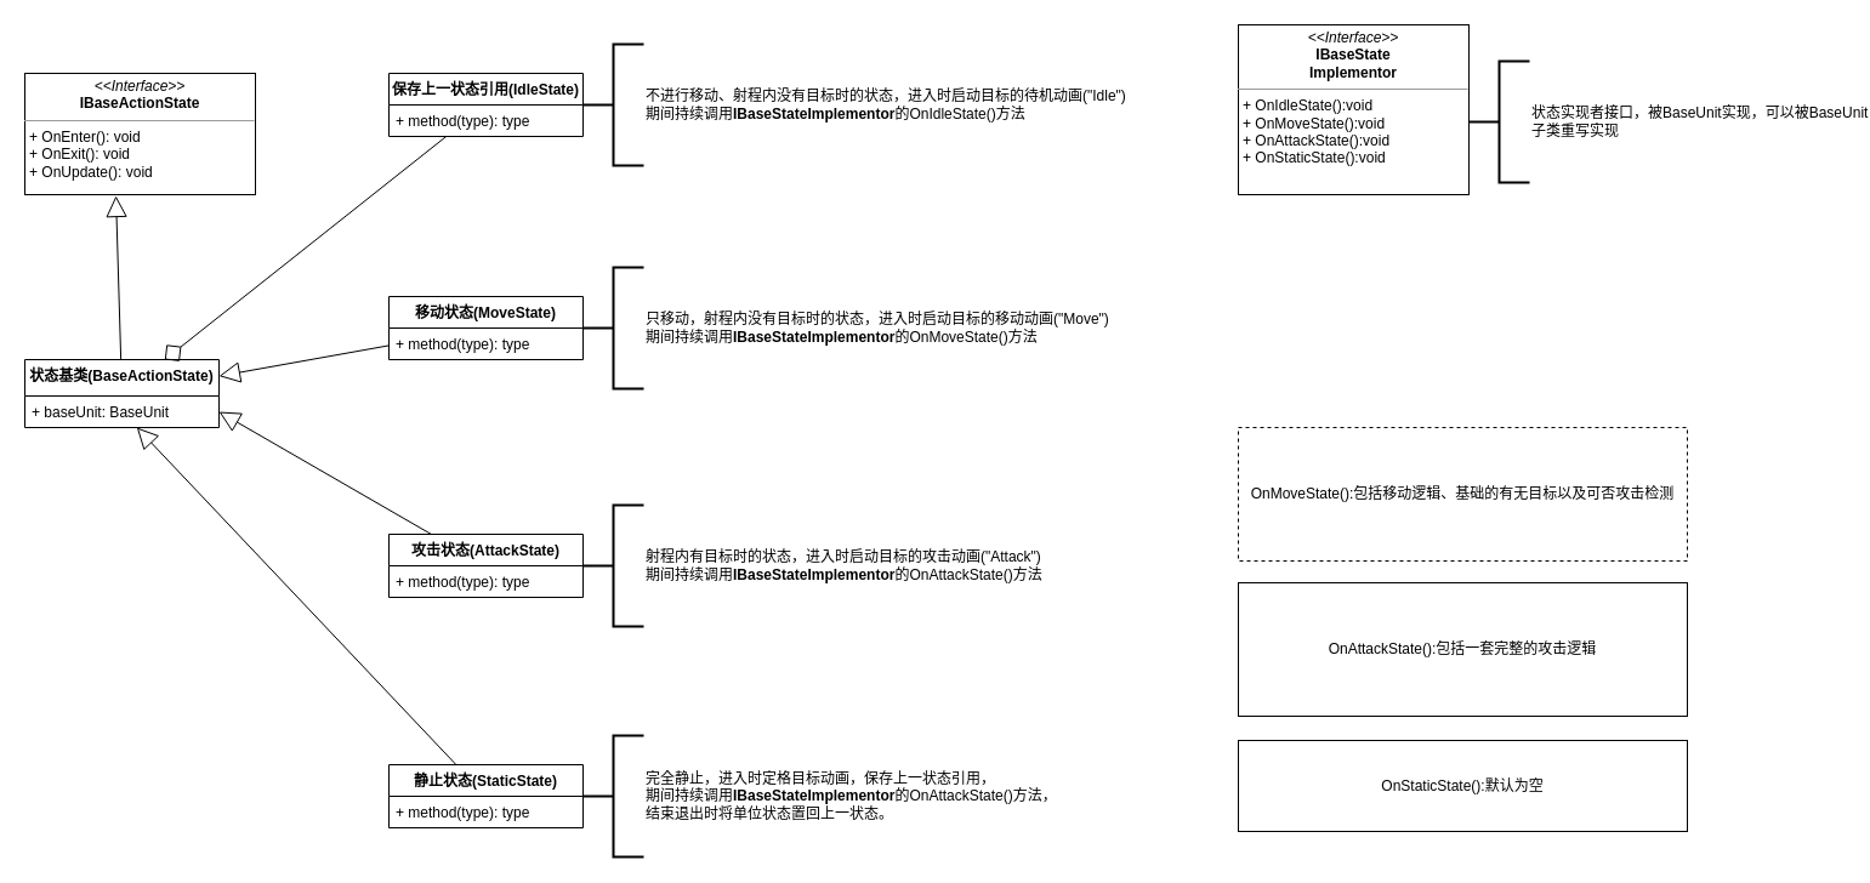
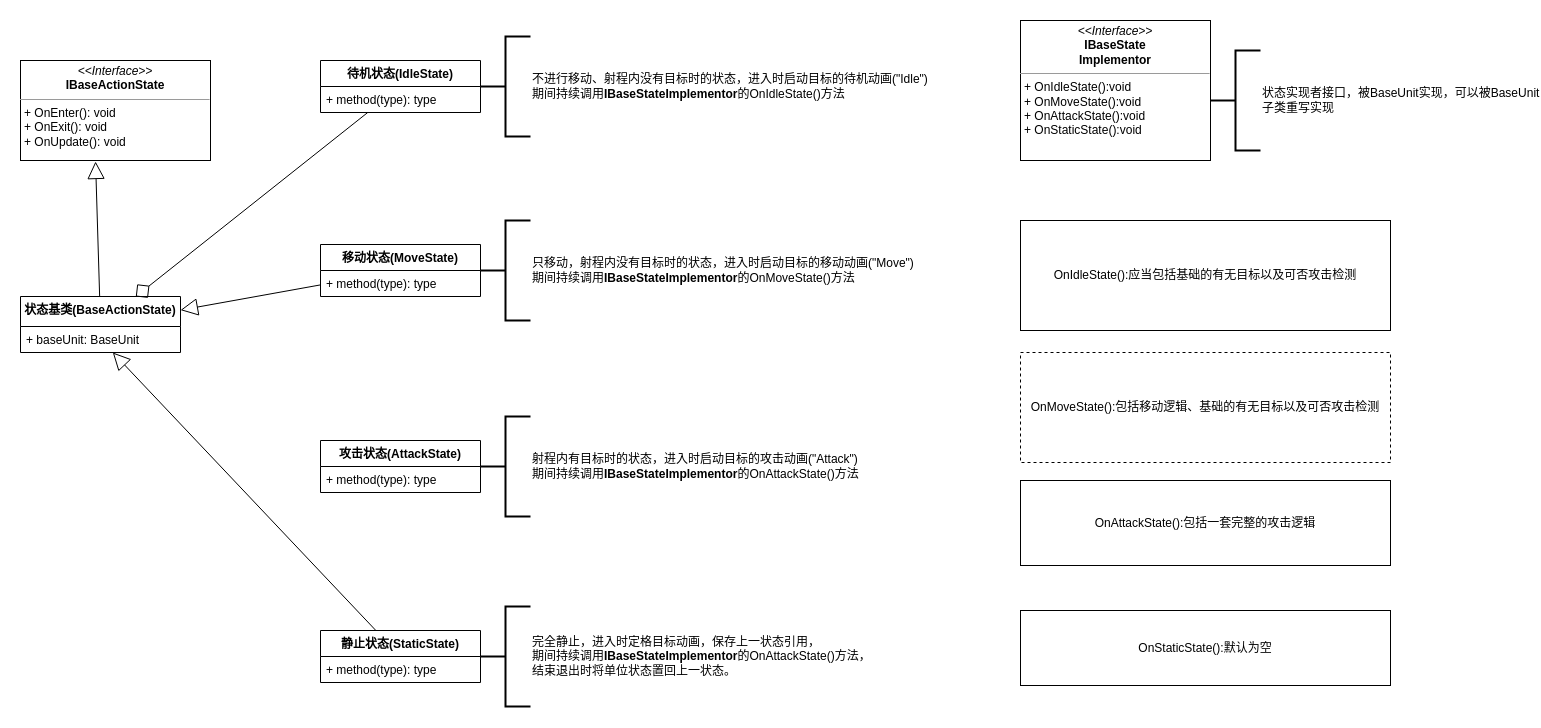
  <mxCell id="0" />
  <mxCell id="1" parent="0" />
  <mxCell id="2" style="rounded=0;orthogonalLoop=1;jettySize=auto;html=1;entryX=0.395;entryY=1.01;entryDx=0;entryDy=0;entryPerimeter=0;endArrow=block;endFill=0;endSize=15;startSize=15;" edge="1" parent="1" source="3" target="5"><mxGeometry relative="1" as="geometry" /></mxCell>
  <mxCell id="3" value="状态基类(BaseActionState)" style="swimlane;fontStyle=1;align=center;verticalAlign=top;childLayout=stackLayout;horizontal=1;startSize=30;horizontalStack=0;resizeParent=1;resizeParentMax=0;resizeLast=0;collapsible=1;marginBottom=0;" vertex="1" parent="1"><mxGeometry x="20" y="296" width="160" height="56" as="geometry" /></mxCell>
  <mxCell id="4" value="+ baseUnit: BaseUnit" style="text;strokeColor=none;fillColor=none;align=left;verticalAlign=top;spacingLeft=4;spacingRight=4;overflow=hidden;rotatable=0;points=[[0,0.5],[1,0.5]];portConstraint=eastwest;" vertex="1" parent="3"><mxGeometry y="30" width="160" height="26" as="geometry" /></mxCell>
  <mxCell id="5" value="&lt;p style=&quot;margin: 0px ; margin-top: 4px ; text-align: center&quot;&gt;&lt;i&gt;&amp;lt;&amp;lt;Interface&amp;gt;&amp;gt;&lt;/i&gt;&lt;br&gt;&lt;b&gt;IBaseActionState&lt;/b&gt;&lt;/p&gt;&lt;hr size=&quot;1&quot;&gt;&lt;p style=&quot;margin: 0px ; margin-left: 4px&quot;&gt;+ OnEnter(): void&lt;br&gt;+ OnExit(): void&lt;/p&gt;&lt;p style=&quot;margin: 0px ; margin-left: 4px&quot;&gt;+ OnUpdate(): void&lt;/p&gt;" style="verticalAlign=top;align=left;overflow=fill;fontSize=12;fontFamily=Helvetica;html=1;" vertex="1" parent="1"><mxGeometry x="20" y="60" width="190" height="100" as="geometry" /></mxCell>
  <mxCell id="6" style="edgeStyle=none;rounded=0;orthogonalLoop=1;jettySize=auto;html=1;endArrow=block;endFill=0;startSize=15;endSize=15;" edge="1" parent="1" source="7" target="3"><mxGeometry relative="1" as="geometry" /></mxCell>
  <mxCell id="7" value="移动状态(MoveState)" style="swimlane;fontStyle=1;align=center;verticalAlign=top;childLayout=stackLayout;horizontal=1;startSize=26;horizontalStack=0;resizeParent=1;resizeParentMax=0;resizeLast=0;collapsible=1;marginBottom=0;" vertex="1" parent="1"><mxGeometry x="320" y="244" width="160" height="52" as="geometry" /></mxCell>
  <mxCell id="8" value="+ method(type): type" style="text;strokeColor=none;fillColor=none;align=left;verticalAlign=top;spacingLeft=4;spacingRight=4;overflow=hidden;rotatable=0;points=[[0,0.5],[1,0.5]];portConstraint=eastwest;" vertex="1" parent="7"><mxGeometry y="26" width="160" height="26" as="geometry" /></mxCell>
- <mxCell id="9" style="edgeStyle=none;rounded=0;orthogonalLoop=1;jettySize=auto;html=1;entryX=1;entryY=0.5;entryDx=0;entryDy=0;endArrow=block;endFill=0;startSize=15;endSize=15;" edge="1" parent="1" source="10" target="4"><mxGeometry relative="1" as="geometry" /></mxCell>
  <mxCell id="10" value="攻击状态(AttackState)" style="swimlane;fontStyle=1;align=center;verticalAlign=top;childLayout=stackLayout;horizontal=1;startSize=26;horizontalStack=0;resizeParent=1;resizeParentMax=0;resizeLast=0;collapsible=1;marginBottom=0;" vertex="1" parent="1"><mxGeometry x="320" y="440" width="160" height="52" as="geometry" /></mxCell>
  <mxCell id="11" value="+ method(type): type" style="text;strokeColor=none;fillColor=none;align=left;verticalAlign=top;spacingLeft=4;spacingRight=4;overflow=hidden;rotatable=0;points=[[0,0.5],[1,0.5]];portConstraint=eastwest;" vertex="1" parent="10"><mxGeometry y="26" width="160" height="26" as="geometry" /></mxCell>
  <mxCell id="12" style="edgeStyle=none;rounded=0;orthogonalLoop=1;jettySize=auto;html=1;endArrow=diamond;endFill=0;startSize=15;endSize=15;" edge="1" parent="1" source="13" target="3"><mxGeometry relative="1" as="geometry" /></mxCell>
- <mxCell id="13" value="保存上一状态引用(IdleState)" style="swimlane;fontStyle=1;align=center;verticalAlign=top;childLayout=stackLayout;horizontal=1;startSize=26;horizontalStack=0;resizeParent=1;resizeParentMax=0;resizeLast=0;collapsible=1;marginBottom=0;" vertex="1" parent="1"><mxGeometry x="320" y="60" width="160" height="52" as="geometry" /></mxCell>
+ <mxCell id="13" value="待机状态(IdleState)" style="swimlane;fontStyle=1;align=center;verticalAlign=top;childLayout=stackLayout;horizontal=1;startSize=26;horizontalStack=0;resizeParent=1;resizeParentMax=0;resizeLast=0;collapsible=1;marginBottom=0;" vertex="1" parent="1"><mxGeometry x="320" y="60" width="160" height="52" as="geometry" /></mxCell>
  <mxCell id="14" value="+ method(type): type" style="text;strokeColor=none;fillColor=none;align=left;verticalAlign=top;spacingLeft=4;spacingRight=4;overflow=hidden;rotatable=0;points=[[0,0.5],[1,0.5]];portConstraint=eastwest;" vertex="1" parent="13"><mxGeometry y="26" width="160" height="26" as="geometry" /></mxCell>
  <mxCell id="15" style="edgeStyle=none;rounded=0;orthogonalLoop=1;jettySize=auto;html=1;endArrow=block;endFill=0;startSize=15;endSize=15;" edge="1" parent="1" source="16" target="4"><mxGeometry relative="1" as="geometry" /></mxCell>
  <mxCell id="16" value="静止状态(StaticState)" style="swimlane;fontStyle=1;align=center;verticalAlign=top;childLayout=stackLayout;horizontal=1;startSize=26;horizontalStack=0;resizeParent=1;resizeParentMax=0;resizeLast=0;collapsible=1;marginBottom=0;" vertex="1" parent="1"><mxGeometry x="320" y="630" width="160" height="52" as="geometry" /></mxCell>
  <mxCell id="17" value="+ method(type): type" style="text;strokeColor=none;fillColor=none;align=left;verticalAlign=top;spacingLeft=4;spacingRight=4;overflow=hidden;rotatable=0;points=[[0,0.5],[1,0.5]];portConstraint=eastwest;" vertex="1" parent="16"><mxGeometry y="26" width="160" height="26" as="geometry" /></mxCell>
  <mxCell id="18" value="不进行移动、射程内没有目标时的状态，进入时启动目标的待机动画(&quot;Idle&quot;)&lt;br&gt;期间持续调用&lt;b style=&quot;text-align: center&quot;&gt;IBaseState&lt;/b&gt;&lt;b style=&quot;text-align: center&quot;&gt;Implementor&lt;/b&gt;的OnIdleState()方法" style="strokeWidth=2;html=1;shape=mxgraph.flowchart.annotation_2;align=left;labelPosition=right;pointerEvents=1;" vertex="1" parent="1"><mxGeometry x="480" y="36" width="50" height="100" as="geometry" /></mxCell>
  <mxCell id="19" value="只移动，射程内没有目标时的状态，进入时启动目标的移动动画(&quot;Move&quot;)&lt;br&gt;期间持续调用&lt;b style=&quot;text-align: center&quot;&gt;IBaseState&lt;/b&gt;&lt;b style=&quot;text-align: center&quot;&gt;Implementor&lt;/b&gt;的OnMoveState()方法" style="strokeWidth=2;html=1;shape=mxgraph.flowchart.annotation_2;align=left;labelPosition=right;pointerEvents=1;" vertex="1" parent="1"><mxGeometry x="480" y="220" width="50" height="100" as="geometry" /></mxCell>
  <mxCell id="20" value="&lt;p style=&quot;margin: 0px ; margin-top: 4px ; text-align: center&quot;&gt;&lt;i&gt;&amp;lt;&amp;lt;Interface&amp;gt;&amp;gt;&lt;/i&gt;&lt;br&gt;&lt;b&gt;IBaseState&lt;/b&gt;&lt;/p&gt;&lt;div style=&quot;text-align: center&quot;&gt;&lt;span&gt;&lt;b&gt;Implementor&lt;/b&gt;&lt;/span&gt;&lt;/div&gt;&lt;hr size=&quot;1&quot;&gt;&lt;p style=&quot;margin: 0px ; margin-left: 4px&quot;&gt;+ OnIdleState():void&lt;/p&gt;&lt;p style=&quot;margin: 0px ; margin-left: 4px&quot;&gt;+ OnMoveState():void&lt;/p&gt;&lt;p style=&quot;margin: 0px ; margin-left: 4px&quot;&gt;+ OnAttackState():void&lt;/p&gt;&lt;p style=&quot;margin: 0px ; margin-left: 4px&quot;&gt;+ OnStaticState():void&lt;/p&gt;" style="verticalAlign=top;align=left;overflow=fill;fontSize=12;fontFamily=Helvetica;html=1;" vertex="1" parent="1"><mxGeometry x="1020" y="20" width="190" height="140" as="geometry" /></mxCell>
  <mxCell id="21" value="射程内有目标时的状态，进入时启动目标的攻击动画(&quot;Attack&quot;)&lt;br&gt;期间持续调用&lt;b style=&quot;text-align: center&quot;&gt;IBaseState&lt;/b&gt;&lt;b style=&quot;text-align: center&quot;&gt;Implementor&lt;/b&gt;的OnAttackState()方法" style="strokeWidth=2;html=1;shape=mxgraph.flowchart.annotation_2;align=left;labelPosition=right;pointerEvents=1;" vertex="1" parent="1"><mxGeometry x="480" y="416" width="50" height="100" as="geometry" /></mxCell>
  <mxCell id="22" value="完全静止，进入时定格目标动画，保存上一状态引用，&lt;br&gt;期间持续调用&lt;b style=&quot;text-align: center&quot;&gt;IBaseState&lt;/b&gt;&lt;b style=&quot;text-align: center&quot;&gt;Implementor&lt;/b&gt;的OnAttackState()方法，&lt;br&gt;结束退出时将单位状态置回上一状态。" style="strokeWidth=2;html=1;shape=mxgraph.flowchart.annotation_2;align=left;labelPosition=right;pointerEvents=1;" vertex="1" parent="1"><mxGeometry x="480" y="606" width="50" height="100" as="geometry" /></mxCell>
  <mxCell id="23" value="状态实现者接口，被BaseUnit实现，可以被BaseUnit&lt;br&gt;子类重写实现" style="strokeWidth=2;html=1;shape=mxgraph.flowchart.annotation_2;align=left;labelPosition=right;pointerEvents=1;" vertex="1" parent="1"><mxGeometry x="1210" y="50" width="50" height="100" as="geometry" /></mxCell>
+ <mxCell id="24" value="OnIdleState():应当包括基础的有无目标以及可否攻击检测" style="whiteSpace=wrap;html=1;" vertex="1" parent="1"><mxGeometry x="1020" y="220" width="370" height="110" as="geometry" /></mxCell>
  <mxCell id="25" value="OnMoveState():包括移动逻辑、基础的有无目标以及可否攻击检测" style="whiteSpace=wrap;html=1;dashed=1;" vertex="1" parent="1"><mxGeometry x="1020" y="352" width="370" height="110" as="geometry" /></mxCell>
- <mxCell id="26" value="OnAttackState():包括一套完整的攻击逻辑" style="whiteSpace=wrap;html=1;" vertex="1" parent="1"><mxGeometry x="1020" y="480" width="370" height="110" as="geometry" /></mxCell>
+ <mxCell id="26" value="OnAttackState():包括一套完整的攻击逻辑" style="whiteSpace=wrap;html=1;" vertex="1" parent="1"><mxGeometry x="1020" y="480" width="370" height="85" as="geometry" /></mxCell>
  <mxCell id="27" value="OnStaticState():默认为空" style="whiteSpace=wrap;html=1;" vertex="1" parent="1"><mxGeometry x="1020" y="610" width="370" height="75" as="geometry" /></mxCell>
